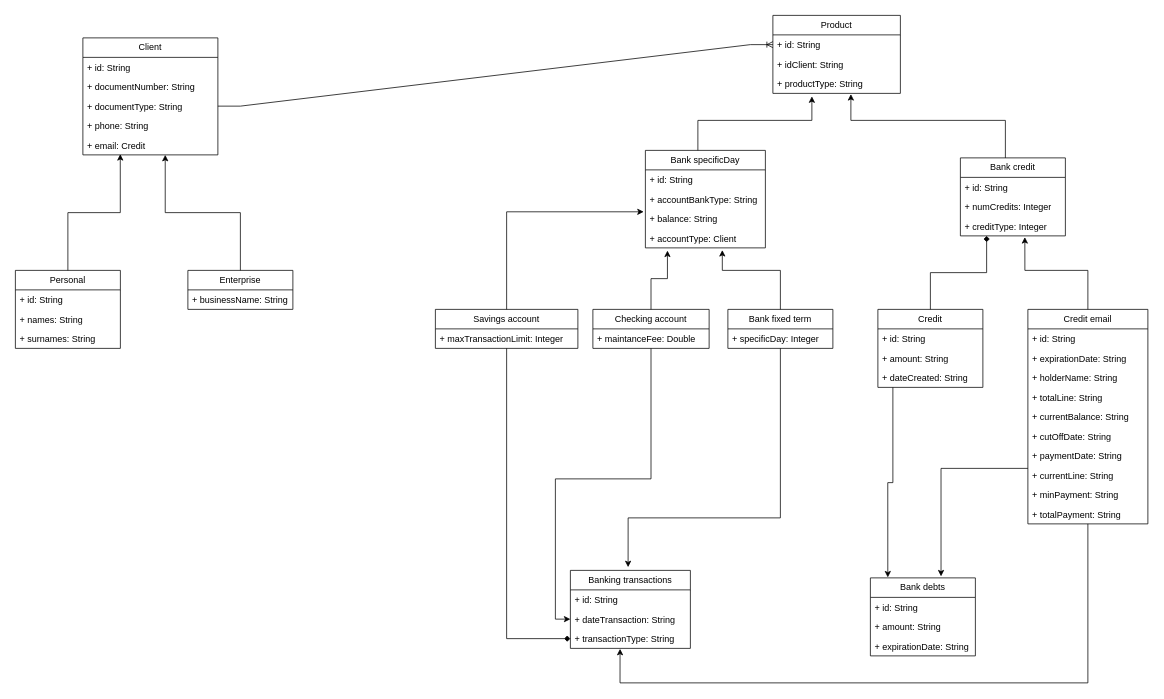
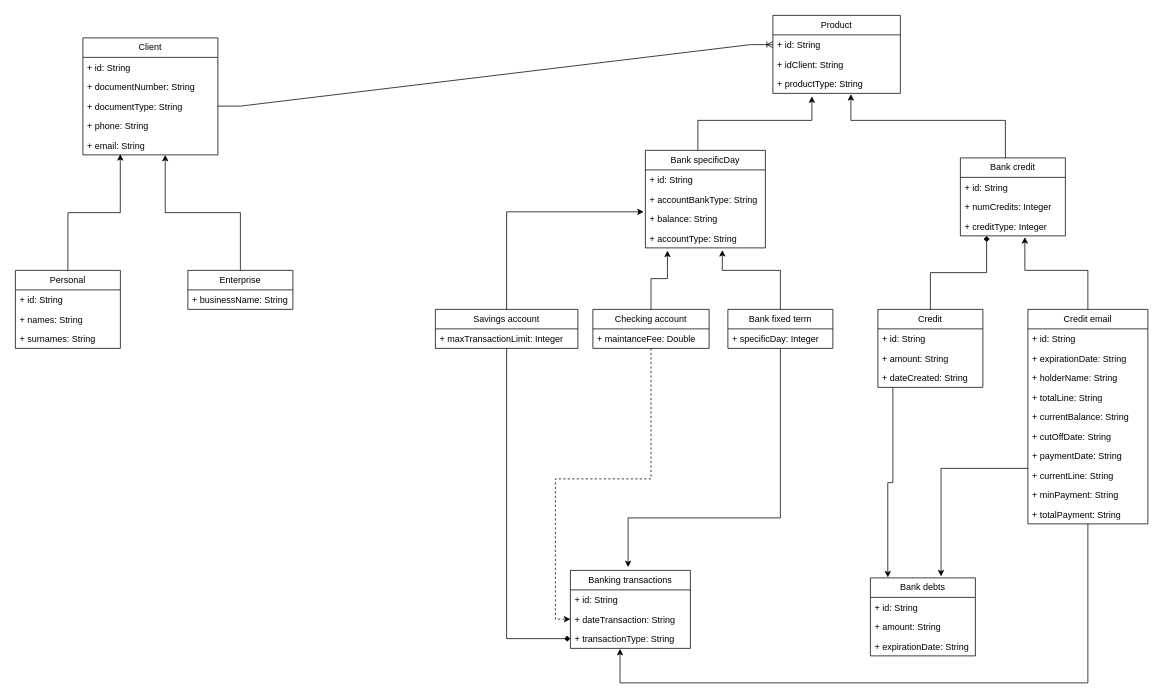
  <mxCell id="0" />
  <mxCell id="1" parent="0" />
  <mxCell id="2" value="Product" style="swimlane;fontStyle=0;childLayout=stackLayout;horizontal=1;startSize=26;fillColor=none;horizontalStack=0;resizeParent=1;resizeParentMax=0;resizeLast=0;collapsible=1;marginBottom=0;whiteSpace=wrap;html=1;" vertex="1" parent="1"><mxGeometry x="1030" y="20" width="170" height="104" as="geometry" /></mxCell>
  <mxCell id="3" value="+ id: String" style="text;strokeColor=none;fillColor=none;align=left;verticalAlign=top;spacingLeft=4;spacingRight=4;overflow=hidden;rotatable=0;points=[[0,0.5],[1,0.5]];portConstraint=eastwest;whiteSpace=wrap;html=1;" vertex="1" parent="2"><mxGeometry y="26" width="170" height="26" as="geometry" /></mxCell>
  <mxCell id="4" value="+ idClient: String" style="text;strokeColor=none;fillColor=none;align=left;verticalAlign=top;spacingLeft=4;spacingRight=4;overflow=hidden;rotatable=0;points=[[0,0.5],[1,0.5]];portConstraint=eastwest;whiteSpace=wrap;html=1;" vertex="1" parent="2"><mxGeometry y="52" width="170" height="26" as="geometry" /></mxCell>
  <mxCell id="5" value="+ productType: String&amp;nbsp;" style="text;strokeColor=none;fillColor=none;align=left;verticalAlign=top;spacingLeft=4;spacingRight=4;overflow=hidden;rotatable=0;points=[[0,0.5],[1,0.5]];portConstraint=eastwest;whiteSpace=wrap;html=1;" vertex="1" parent="2"><mxGeometry y="78" width="170" height="26" as="geometry" /></mxCell>
  <mxCell id="6" value="Client" style="swimlane;fontStyle=0;childLayout=stackLayout;horizontal=1;startSize=26;fillColor=none;horizontalStack=0;resizeParent=1;resizeParentMax=0;resizeLast=0;collapsible=1;marginBottom=0;whiteSpace=wrap;html=1;" vertex="1" parent="1"><mxGeometry x="110" y="50" width="180" height="156" as="geometry" /></mxCell>
  <mxCell id="7" value="+ id: String" style="text;strokeColor=none;fillColor=none;align=left;verticalAlign=top;spacingLeft=4;spacingRight=4;overflow=hidden;rotatable=0;points=[[0,0.5],[1,0.5]];portConstraint=eastwest;whiteSpace=wrap;html=1;" vertex="1" parent="6"><mxGeometry y="26" width="180" height="26" as="geometry" /></mxCell>
  <mxCell id="8" value="+ documentNumber: String" style="text;strokeColor=none;fillColor=none;align=left;verticalAlign=top;spacingLeft=4;spacingRight=4;overflow=hidden;rotatable=0;points=[[0,0.5],[1,0.5]];portConstraint=eastwest;whiteSpace=wrap;html=1;" vertex="1" parent="6"><mxGeometry y="52" width="180" height="26" as="geometry" /></mxCell>
  <mxCell id="9" value="+ documentType: String" style="text;strokeColor=none;fillColor=none;align=left;verticalAlign=top;spacingLeft=4;spacingRight=4;overflow=hidden;rotatable=0;points=[[0,0.5],[1,0.5]];portConstraint=eastwest;whiteSpace=wrap;html=1;" vertex="1" parent="6"><mxGeometry y="78" width="180" height="26" as="geometry" /></mxCell>
  <mxCell id="10" value="+ phone: String" style="text;strokeColor=none;fillColor=none;align=left;verticalAlign=top;spacingLeft=4;spacingRight=4;overflow=hidden;rotatable=0;points=[[0,0.5],[1,0.5]];portConstraint=eastwest;whiteSpace=wrap;html=1;" vertex="1" parent="6"><mxGeometry y="104" width="180" height="26" as="geometry" /></mxCell>
- <mxCell id="11" value="+ email: Credit" style="text;strokeColor=none;fillColor=none;align=left;verticalAlign=top;spacingLeft=4;spacingRight=4;overflow=hidden;rotatable=0;points=[[0,0.5],[1,0.5]];portConstraint=eastwest;whiteSpace=wrap;html=1;" vertex="1" parent="6"><mxGeometry y="130" width="180" height="26" as="geometry" /></mxCell>
+ <mxCell id="11" value="+ email: String" style="text;strokeColor=none;fillColor=none;align=left;verticalAlign=top;spacingLeft=4;spacingRight=4;overflow=hidden;rotatable=0;points=[[0,0.5],[1,0.5]];portConstraint=eastwest;whiteSpace=wrap;html=1;" vertex="1" parent="6"><mxGeometry y="130" width="180" height="26" as="geometry" /></mxCell>
  <mxCell id="12" value="Personal" style="swimlane;fontStyle=0;childLayout=stackLayout;horizontal=1;startSize=26;fillColor=none;horizontalStack=0;resizeParent=1;resizeParentMax=0;resizeLast=0;collapsible=1;marginBottom=0;whiteSpace=wrap;html=1;" vertex="1" parent="1"><mxGeometry x="20" y="360" width="140" height="104" as="geometry" /></mxCell>
  <mxCell id="13" value="+ id: String" style="text;strokeColor=none;fillColor=none;align=left;verticalAlign=top;spacingLeft=4;spacingRight=4;overflow=hidden;rotatable=0;points=[[0,0.5],[1,0.5]];portConstraint=eastwest;whiteSpace=wrap;html=1;" vertex="1" parent="12"><mxGeometry y="26" width="140" height="26" as="geometry" /></mxCell>
  <mxCell id="14" value="+ names: String" style="text;strokeColor=none;fillColor=none;align=left;verticalAlign=top;spacingLeft=4;spacingRight=4;overflow=hidden;rotatable=0;points=[[0,0.5],[1,0.5]];portConstraint=eastwest;whiteSpace=wrap;html=1;" vertex="1" parent="12"><mxGeometry y="52" width="140" height="26" as="geometry" /></mxCell>
  <mxCell id="15" value="+ surnames: String" style="text;strokeColor=none;fillColor=none;align=left;verticalAlign=top;spacingLeft=4;spacingRight=4;overflow=hidden;rotatable=0;points=[[0,0.5],[1,0.5]];portConstraint=eastwest;whiteSpace=wrap;html=1;" vertex="1" parent="12"><mxGeometry y="78" width="140" height="26" as="geometry" /></mxCell>
  <mxCell id="16" value="Enterprise" style="swimlane;fontStyle=0;childLayout=stackLayout;horizontal=1;startSize=26;fillColor=none;horizontalStack=0;resizeParent=1;resizeParentMax=0;resizeLast=0;collapsible=1;marginBottom=0;whiteSpace=wrap;html=1;" vertex="1" parent="1"><mxGeometry x="250" y="360" width="140" height="52" as="geometry" /></mxCell>
  <mxCell id="17" value="+ businessName: String" style="text;strokeColor=none;fillColor=none;align=left;verticalAlign=top;spacingLeft=4;spacingRight=4;overflow=hidden;rotatable=0;points=[[0,0.5],[1,0.5]];portConstraint=eastwest;whiteSpace=wrap;html=1;" vertex="1" parent="16"><mxGeometry y="26" width="140" height="26" as="geometry" /></mxCell>
  <mxCell id="18" value="Bank specificDay" style="swimlane;fontStyle=0;childLayout=stackLayout;horizontal=1;startSize=26;fillColor=none;horizontalStack=0;resizeParent=1;resizeParentMax=0;resizeLast=0;collapsible=1;marginBottom=0;whiteSpace=wrap;html=1;" vertex="1" parent="1"><mxGeometry x="860" y="200" width="160" height="130" as="geometry" /></mxCell>
  <mxCell id="19" value="+ id: String" style="text;strokeColor=none;fillColor=none;align=left;verticalAlign=top;spacingLeft=4;spacingRight=4;overflow=hidden;rotatable=0;points=[[0,0.5],[1,0.5]];portConstraint=eastwest;whiteSpace=wrap;html=1;" vertex="1" parent="18"><mxGeometry y="26" width="160" height="26" as="geometry" /></mxCell>
  <mxCell id="20" value="+ accountBankType: String" style="text;strokeColor=none;fillColor=none;align=left;verticalAlign=top;spacingLeft=4;spacingRight=4;overflow=hidden;rotatable=0;points=[[0,0.5],[1,0.5]];portConstraint=eastwest;whiteSpace=wrap;html=1;" vertex="1" parent="18"><mxGeometry y="52" width="160" height="26" as="geometry" /></mxCell>
  <mxCell id="21" value="+ balance: String" style="text;strokeColor=none;fillColor=none;align=left;verticalAlign=top;spacingLeft=4;spacingRight=4;overflow=hidden;rotatable=0;points=[[0,0.5],[1,0.5]];portConstraint=eastwest;whiteSpace=wrap;html=1;" vertex="1" parent="18"><mxGeometry y="78" width="160" height="26" as="geometry" /></mxCell>
- <mxCell id="22" value="+ accountType: Client" style="text;strokeColor=none;fillColor=none;align=left;verticalAlign=top;spacingLeft=4;spacingRight=4;overflow=hidden;rotatable=0;points=[[0,0.5],[1,0.5]];portConstraint=eastwest;whiteSpace=wrap;html=1;" vertex="1" parent="18"><mxGeometry y="104" width="160" height="26" as="geometry" /></mxCell>
+ <mxCell id="22" value="+ accountType: String" style="text;strokeColor=none;fillColor=none;align=left;verticalAlign=top;spacingLeft=4;spacingRight=4;overflow=hidden;rotatable=0;points=[[0,0.5],[1,0.5]];portConstraint=eastwest;whiteSpace=wrap;html=1;" vertex="1" parent="18"><mxGeometry y="104" width="160" height="26" as="geometry" /></mxCell>
  <mxCell id="23" value="Bank credit" style="swimlane;fontStyle=0;childLayout=stackLayout;horizontal=1;startSize=26;fillColor=none;horizontalStack=0;resizeParent=1;resizeParentMax=0;resizeLast=0;collapsible=1;marginBottom=0;whiteSpace=wrap;html=1;" vertex="1" parent="1"><mxGeometry x="1280" y="210" width="140" height="104" as="geometry" /></mxCell>
  <mxCell id="24" value="+ id: String" style="text;strokeColor=none;fillColor=none;align=left;verticalAlign=top;spacingLeft=4;spacingRight=4;overflow=hidden;rotatable=0;points=[[0,0.5],[1,0.5]];portConstraint=eastwest;whiteSpace=wrap;html=1;" vertex="1" parent="23"><mxGeometry y="26" width="140" height="26" as="geometry" /></mxCell>
  <mxCell id="25" value="+ numCredits: Integer" style="text;strokeColor=none;fillColor=none;align=left;verticalAlign=top;spacingLeft=4;spacingRight=4;overflow=hidden;rotatable=0;points=[[0,0.5],[1,0.5]];portConstraint=eastwest;whiteSpace=wrap;html=1;" vertex="1" parent="23"><mxGeometry y="52" width="140" height="26" as="geometry" /></mxCell>
  <mxCell id="26" value="+ creditType: Integer" style="text;strokeColor=none;fillColor=none;align=left;verticalAlign=top;spacingLeft=4;spacingRight=4;overflow=hidden;rotatable=0;points=[[0,0.5],[1,0.5]];portConstraint=eastwest;whiteSpace=wrap;html=1;" vertex="1" parent="23"><mxGeometry y="78" width="140" height="26" as="geometry" /></mxCell>
  <mxCell id="27" style="edgeStyle=orthogonalEdgeStyle;rounded=0;orthogonalLoop=1;jettySize=auto;html=1;entryX=0.306;entryY=1.154;entryDx=0;entryDy=0;entryPerimeter=0;" edge="1" parent="1" source="18" target="5"><mxGeometry relative="1" as="geometry"><Array as="points"><mxPoint x="930" y="160" /><mxPoint x="1082" y="160" /></Array></mxGeometry></mxCell>
  <mxCell id="28" style="edgeStyle=orthogonalEdgeStyle;rounded=0;orthogonalLoop=1;jettySize=auto;html=1;entryX=0.612;entryY=1.038;entryDx=0;entryDy=0;entryPerimeter=0;" edge="1" parent="1" source="23" target="5"><mxGeometry relative="1" as="geometry"><Array as="points"><mxPoint x="1340" y="160" /><mxPoint x="1134" y="160" /></Array></mxGeometry></mxCell>
  <mxCell id="29" value="Bank fixed term" style="swimlane;fontStyle=0;childLayout=stackLayout;horizontal=1;startSize=26;fillColor=none;horizontalStack=0;resizeParent=1;resizeParentMax=0;resizeLast=0;collapsible=1;marginBottom=0;whiteSpace=wrap;html=1;" vertex="1" parent="1"><mxGeometry x="970" y="412" width="140" height="52" as="geometry" /></mxCell>
  <mxCell id="30" value="+ specificDay: Integer" style="text;strokeColor=none;fillColor=none;align=left;verticalAlign=top;spacingLeft=4;spacingRight=4;overflow=hidden;rotatable=0;points=[[0,0.5],[1,0.5]];portConstraint=eastwest;whiteSpace=wrap;html=1;" vertex="1" parent="29"><mxGeometry y="26" width="140" height="26" as="geometry" /></mxCell>
- <mxCell id="31" style="edgeStyle=orthogonalEdgeStyle;rounded=0;orthogonalLoop=1;jettySize=auto;html=1;entryX=0;entryY=0.5;entryDx=0;entryDy=0;" edge="1" parent="1" source="32" target="58"><mxGeometry relative="1" as="geometry" /></mxCell>
+ <mxCell id="31" style="edgeStyle=orthogonalEdgeStyle;rounded=0;orthogonalLoop=1;jettySize=auto;html=1;entryX=0;entryY=0.5;entryDx=0;entryDy=0;dashed=1;" edge="1" parent="1" source="32" target="58"><mxGeometry relative="1" as="geometry" /></mxCell>
  <mxCell id="32" value="Checking account" style="swimlane;fontStyle=0;childLayout=stackLayout;horizontal=1;startSize=26;fillColor=none;horizontalStack=0;resizeParent=1;resizeParentMax=0;resizeLast=0;collapsible=1;marginBottom=0;whiteSpace=wrap;html=1;" vertex="1" parent="1"><mxGeometry x="790" y="412" width="155" height="52" as="geometry" /></mxCell>
  <mxCell id="33" value="+ maintanceFee: Double" style="text;strokeColor=none;fillColor=none;align=left;verticalAlign=top;spacingLeft=4;spacingRight=4;overflow=hidden;rotatable=0;points=[[0,0.5],[1,0.5]];portConstraint=eastwest;whiteSpace=wrap;html=1;" vertex="1" parent="32"><mxGeometry y="26" width="155" height="26" as="geometry" /></mxCell>
  <mxCell id="34" style="edgeStyle=orthogonalEdgeStyle;rounded=0;orthogonalLoop=1;jettySize=auto;html=1;entryX=0;entryY=0.5;entryDx=0;entryDy=0;endArrow=diamond;" edge="1" parent="1" source="35" target="59"><mxGeometry relative="1" as="geometry" /></mxCell>
  <mxCell id="35" value="Savings&amp;nbsp;account" style="swimlane;fontStyle=0;childLayout=stackLayout;horizontal=1;startSize=26;fillColor=none;horizontalStack=0;resizeParent=1;resizeParentMax=0;resizeLast=0;collapsible=1;marginBottom=0;whiteSpace=wrap;html=1;" vertex="1" parent="1"><mxGeometry x="580" y="412" width="190" height="52" as="geometry"><mxRectangle x="120" y="412" width="130" height="30" as="alternateBounds" /></mxGeometry></mxCell>
  <mxCell id="36" value="+ maxTransactionLimit: Integer" style="text;strokeColor=none;fillColor=none;align=left;verticalAlign=top;spacingLeft=4;spacingRight=4;overflow=hidden;rotatable=0;points=[[0,0.5],[1,0.5]];portConstraint=eastwest;whiteSpace=wrap;html=1;" vertex="1" parent="35"><mxGeometry y="26" width="190" height="26" as="geometry" /></mxCell>
  <mxCell id="37" value="" style="edgeStyle=entityRelationEdgeStyle;fontSize=12;html=1;endArrow=ERoneToMany;rounded=0;exitX=1;exitY=0.5;exitDx=0;exitDy=0;entryX=0;entryY=0.5;entryDx=0;entryDy=0;" edge="1" parent="1" source="9" target="3"><mxGeometry width="100" height="100" relative="1" as="geometry"><mxPoint x="500" y="270" as="sourcePoint" /><mxPoint x="600" y="170" as="targetPoint" /></mxGeometry></mxCell>
  <mxCell id="38" style="edgeStyle=orthogonalEdgeStyle;rounded=0;orthogonalLoop=1;jettySize=auto;html=1;entryX=0.277;entryY=0.962;entryDx=0;entryDy=0;entryPerimeter=0;" edge="1" parent="1" source="12" target="11"><mxGeometry relative="1" as="geometry" /></mxCell>
  <mxCell id="39" style="edgeStyle=orthogonalEdgeStyle;rounded=0;orthogonalLoop=1;jettySize=auto;html=1;entryX=0.61;entryY=1;entryDx=0;entryDy=0;entryPerimeter=0;" edge="1" parent="1" source="16" target="11"><mxGeometry relative="1" as="geometry" /></mxCell>
  <mxCell id="40" value="Credit email" style="swimlane;fontStyle=0;childLayout=stackLayout;horizontal=1;startSize=26;fillColor=none;horizontalStack=0;resizeParent=1;resizeParentMax=0;resizeLast=0;collapsible=1;marginBottom=0;whiteSpace=wrap;html=1;" vertex="1" parent="1"><mxGeometry x="1370" y="412" width="160" height="286" as="geometry" /></mxCell>
  <mxCell id="41" value="+ id: String" style="text;strokeColor=none;fillColor=none;align=left;verticalAlign=top;spacingLeft=4;spacingRight=4;overflow=hidden;rotatable=0;points=[[0,0.5],[1,0.5]];portConstraint=eastwest;whiteSpace=wrap;html=1;" vertex="1" parent="40"><mxGeometry y="26" width="160" height="26" as="geometry" /></mxCell>
  <mxCell id="42" value="+ expirationDate: String" style="text;strokeColor=none;fillColor=none;align=left;verticalAlign=top;spacingLeft=4;spacingRight=4;overflow=hidden;rotatable=0;points=[[0,0.5],[1,0.5]];portConstraint=eastwest;whiteSpace=wrap;html=1;" vertex="1" parent="40"><mxGeometry y="52" width="160" height="26" as="geometry" /></mxCell>
  <mxCell id="43" value="+ holderName: String" style="text;strokeColor=none;fillColor=none;align=left;verticalAlign=top;spacingLeft=4;spacingRight=4;overflow=hidden;rotatable=0;points=[[0,0.5],[1,0.5]];portConstraint=eastwest;whiteSpace=wrap;html=1;" vertex="1" parent="40"><mxGeometry y="78" width="160" height="26" as="geometry" /></mxCell>
  <mxCell id="44" value="+ totalLine: String" style="text;strokeColor=none;fillColor=none;align=left;verticalAlign=top;spacingLeft=4;spacingRight=4;overflow=hidden;rotatable=0;points=[[0,0.5],[1,0.5]];portConstraint=eastwest;whiteSpace=wrap;html=1;" vertex="1" parent="40"><mxGeometry y="104" width="160" height="26" as="geometry" /></mxCell>
  <mxCell id="45" value="+ currentBalance: String" style="text;strokeColor=none;fillColor=none;align=left;verticalAlign=top;spacingLeft=4;spacingRight=4;overflow=hidden;rotatable=0;points=[[0,0.5],[1,0.5]];portConstraint=eastwest;whiteSpace=wrap;html=1;" vertex="1" parent="40"><mxGeometry y="130" width="160" height="26" as="geometry" /></mxCell>
  <mxCell id="46" value="+ cutOffDate: String" style="text;strokeColor=none;fillColor=none;align=left;verticalAlign=top;spacingLeft=4;spacingRight=4;overflow=hidden;rotatable=0;points=[[0,0.5],[1,0.5]];portConstraint=eastwest;whiteSpace=wrap;html=1;" vertex="1" parent="40"><mxGeometry y="156" width="160" height="26" as="geometry" /></mxCell>
  <mxCell id="47" value="+ paymentDate: String" style="text;strokeColor=none;fillColor=none;align=left;verticalAlign=top;spacingLeft=4;spacingRight=4;overflow=hidden;rotatable=0;points=[[0,0.5],[1,0.5]];portConstraint=eastwest;whiteSpace=wrap;html=1;" vertex="1" parent="40"><mxGeometry y="182" width="160" height="26" as="geometry" /></mxCell>
  <mxCell id="48" value="+ currentLine: String" style="text;strokeColor=none;fillColor=none;align=left;verticalAlign=top;spacingLeft=4;spacingRight=4;overflow=hidden;rotatable=0;points=[[0,0.5],[1,0.5]];portConstraint=eastwest;whiteSpace=wrap;html=1;" vertex="1" parent="40"><mxGeometry y="208" width="160" height="26" as="geometry" /></mxCell>
  <mxCell id="49" value="+ minPayment: String" style="text;strokeColor=none;fillColor=none;align=left;verticalAlign=top;spacingLeft=4;spacingRight=4;overflow=hidden;rotatable=0;points=[[0,0.5],[1,0.5]];portConstraint=eastwest;whiteSpace=wrap;html=1;" vertex="1" parent="40"><mxGeometry y="234" width="160" height="26" as="geometry" /></mxCell>
  <mxCell id="50" value="+ totalPayment: String" style="text;strokeColor=none;fillColor=none;align=left;verticalAlign=top;spacingLeft=4;spacingRight=4;overflow=hidden;rotatable=0;points=[[0,0.5],[1,0.5]];portConstraint=eastwest;whiteSpace=wrap;html=1;" vertex="1" parent="40"><mxGeometry y="260" width="160" height="26" as="geometry" /></mxCell>
  <mxCell id="51" style="edgeStyle=orthogonalEdgeStyle;rounded=0;orthogonalLoop=1;jettySize=auto;html=1;entryX=0.25;entryY=1;entryDx=0;entryDy=0;endArrow=diamond;" edge="1" parent="1" source="52" target="23"><mxGeometry relative="1" as="geometry" /></mxCell>
  <mxCell id="52" value="Credit" style="swimlane;fontStyle=0;childLayout=stackLayout;horizontal=1;startSize=26;fillColor=none;horizontalStack=0;resizeParent=1;resizeParentMax=0;resizeLast=0;collapsible=1;marginBottom=0;whiteSpace=wrap;html=1;" vertex="1" parent="1"><mxGeometry x="1170" y="412" width="140" height="104" as="geometry" /></mxCell>
  <mxCell id="53" value="+ id: String" style="text;strokeColor=none;fillColor=none;align=left;verticalAlign=top;spacingLeft=4;spacingRight=4;overflow=hidden;rotatable=0;points=[[0,0.5],[1,0.5]];portConstraint=eastwest;whiteSpace=wrap;html=1;" vertex="1" parent="52"><mxGeometry y="26" width="140" height="26" as="geometry" /></mxCell>
  <mxCell id="54" value="+ amount: String" style="text;strokeColor=none;fillColor=none;align=left;verticalAlign=top;spacingLeft=4;spacingRight=4;overflow=hidden;rotatable=0;points=[[0,0.5],[1,0.5]];portConstraint=eastwest;whiteSpace=wrap;html=1;" vertex="1" parent="52"><mxGeometry y="52" width="140" height="26" as="geometry" /></mxCell>
  <mxCell id="55" value="+ dateCreated: String" style="text;strokeColor=none;fillColor=none;align=left;verticalAlign=top;spacingLeft=4;spacingRight=4;overflow=hidden;rotatable=0;points=[[0,0.5],[1,0.5]];portConstraint=eastwest;whiteSpace=wrap;html=1;" vertex="1" parent="52"><mxGeometry y="78" width="140" height="26" as="geometry" /></mxCell>
  <mxCell id="56" value="Banking transactions" style="swimlane;fontStyle=0;childLayout=stackLayout;horizontal=1;startSize=26;fillColor=none;horizontalStack=0;resizeParent=1;resizeParentMax=0;resizeLast=0;collapsible=1;marginBottom=0;whiteSpace=wrap;html=1;" vertex="1" parent="1"><mxGeometry x="760" y="760" width="160" height="104" as="geometry" /></mxCell>
  <mxCell id="57" value="+ id: String" style="text;strokeColor=none;fillColor=none;align=left;verticalAlign=top;spacingLeft=4;spacingRight=4;overflow=hidden;rotatable=0;points=[[0,0.5],[1,0.5]];portConstraint=eastwest;whiteSpace=wrap;html=1;" vertex="1" parent="56"><mxGeometry y="26" width="160" height="26" as="geometry" /></mxCell>
  <mxCell id="58" value="+ dateTransaction: String" style="text;strokeColor=none;fillColor=none;align=left;verticalAlign=top;spacingLeft=4;spacingRight=4;overflow=hidden;rotatable=0;points=[[0,0.5],[1,0.5]];portConstraint=eastwest;whiteSpace=wrap;html=1;" vertex="1" parent="56"><mxGeometry y="52" width="160" height="26" as="geometry" /></mxCell>
  <mxCell id="59" value="+ transactionType: String" style="text;strokeColor=none;fillColor=none;align=left;verticalAlign=top;spacingLeft=4;spacingRight=4;overflow=hidden;rotatable=0;points=[[0,0.5],[1,0.5]];portConstraint=eastwest;whiteSpace=wrap;html=1;" vertex="1" parent="56"><mxGeometry y="78" width="160" height="26" as="geometry" /></mxCell>
  <mxCell id="60" value="Bank debts" style="swimlane;fontStyle=0;childLayout=stackLayout;horizontal=1;startSize=26;fillColor=none;horizontalStack=0;resizeParent=1;resizeParentMax=0;resizeLast=0;collapsible=1;marginBottom=0;whiteSpace=wrap;html=1;" vertex="1" parent="1"><mxGeometry x="1160" y="770" width="140" height="104" as="geometry" /></mxCell>
  <mxCell id="61" value="+ id: String" style="text;strokeColor=none;fillColor=none;align=left;verticalAlign=top;spacingLeft=4;spacingRight=4;overflow=hidden;rotatable=0;points=[[0,0.5],[1,0.5]];portConstraint=eastwest;whiteSpace=wrap;html=1;" vertex="1" parent="60"><mxGeometry y="26" width="140" height="26" as="geometry" /></mxCell>
  <mxCell id="62" value="+ amount: String" style="text;strokeColor=none;fillColor=none;align=left;verticalAlign=top;spacingLeft=4;spacingRight=4;overflow=hidden;rotatable=0;points=[[0,0.5],[1,0.5]];portConstraint=eastwest;whiteSpace=wrap;html=1;" vertex="1" parent="60"><mxGeometry y="52" width="140" height="26" as="geometry" /></mxCell>
  <mxCell id="63" value="+ expirationDate: String" style="text;strokeColor=none;fillColor=none;align=left;verticalAlign=top;spacingLeft=4;spacingRight=4;overflow=hidden;rotatable=0;points=[[0,0.5],[1,0.5]];portConstraint=eastwest;whiteSpace=wrap;html=1;" vertex="1" parent="60"><mxGeometry y="78" width="140" height="26" as="geometry" /></mxCell>
  <mxCell id="64" style="edgeStyle=orthogonalEdgeStyle;rounded=0;orthogonalLoop=1;jettySize=auto;html=1;entryX=0.673;entryY=-0.019;entryDx=0;entryDy=0;entryPerimeter=0;" edge="1" parent="1" source="40" target="60"><mxGeometry relative="1" as="geometry"><Array as="points"><mxPoint x="1430" y="624" /><mxPoint x="1374" y="624" /></Array></mxGeometry></mxCell>
  <mxCell id="65" style="edgeStyle=orthogonalEdgeStyle;rounded=0;orthogonalLoop=1;jettySize=auto;html=1;entryX=0.481;entryY=-0.041;entryDx=0;entryDy=0;entryPerimeter=0;" edge="1" parent="1" source="29" target="56"><mxGeometry relative="1" as="geometry"><Array as="points"><mxPoint x="1040" y="690" /><mxPoint x="837" y="690" /></Array></mxGeometry></mxCell>
  <mxCell id="66" style="edgeStyle=orthogonalEdgeStyle;rounded=0;orthogonalLoop=1;jettySize=auto;html=1;entryX=0.414;entryY=1.024;entryDx=0;entryDy=0;entryPerimeter=0;" edge="1" parent="1" source="40" target="59"><mxGeometry relative="1" as="geometry"><Array as="points"><mxPoint x="1450" y="910" /><mxPoint x="826" y="910" /></Array></mxGeometry></mxCell>
  <mxCell id="67" style="edgeStyle=orthogonalEdgeStyle;rounded=0;orthogonalLoop=1;jettySize=auto;html=1;entryX=-0.014;entryY=0.15;entryDx=0;entryDy=0;entryPerimeter=0;" edge="1" parent="1" source="35" target="21"><mxGeometry relative="1" as="geometry" /></mxCell>
  <mxCell id="68" style="edgeStyle=orthogonalEdgeStyle;rounded=0;orthogonalLoop=1;jettySize=auto;html=1;entryX=0.184;entryY=1.139;entryDx=0;entryDy=0;entryPerimeter=0;" edge="1" parent="1" source="32" target="22"><mxGeometry relative="1" as="geometry"><Array as="points"><mxPoint x="868" y="371" /><mxPoint x="890" y="371" /><mxPoint x="890" y="334" /></Array></mxGeometry></mxCell>
  <mxCell id="69" style="edgeStyle=orthogonalEdgeStyle;rounded=0;orthogonalLoop=1;jettySize=auto;html=1;entryX=0.641;entryY=1.113;entryDx=0;entryDy=0;entryPerimeter=0;" edge="1" parent="1" source="29" target="22"><mxGeometry relative="1" as="geometry"><Array as="points"><mxPoint x="1040" y="360" /><mxPoint x="963" y="360" /></Array></mxGeometry></mxCell>
  <mxCell id="70" style="edgeStyle=orthogonalEdgeStyle;rounded=0;orthogonalLoop=1;jettySize=auto;html=1;entryX=0.614;entryY=1.065;entryDx=0;entryDy=0;entryPerimeter=0;" edge="1" parent="1" source="40" target="26"><mxGeometry relative="1" as="geometry"><Array as="points"><mxPoint x="1450" y="360" /><mxPoint x="1366" y="360" /></Array></mxGeometry></mxCell>
  <mxCell id="71" style="edgeStyle=orthogonalEdgeStyle;rounded=0;orthogonalLoop=1;jettySize=auto;html=1;entryX=0.166;entryY=-0.006;entryDx=0;entryDy=0;entryPerimeter=0;" edge="1" parent="1" source="52" target="60"><mxGeometry relative="1" as="geometry"><Array as="points"><mxPoint x="1190" y="643" /><mxPoint x="1183" y="643" /></Array></mxGeometry></mxCell>
